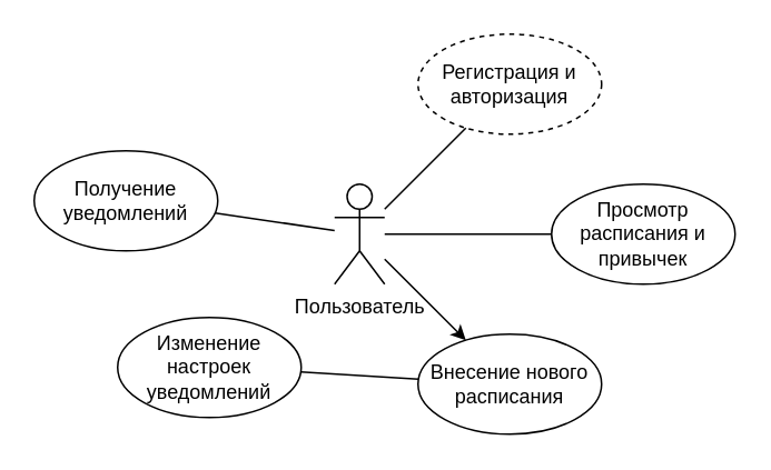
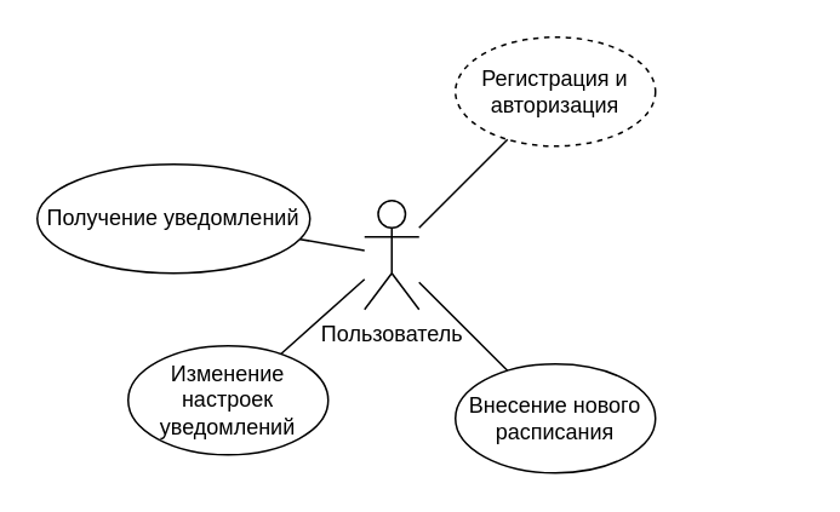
  <mxCell id="0" />
  <mxCell id="1" parent="0" />
  <mxCell id="2" value="Пользователь" style="shape=umlActor;verticalLabelPosition=bottom;verticalAlign=top;html=1;outlineConnect=0;" vertex="1" parent="1"><mxGeometry x="200" y="110" width="30" height="60" as="geometry" /></mxCell>
  <mxCell id="3" value="Регистрация и авторизация" style="ellipse;whiteSpace=wrap;html=1;dashed=1;" vertex="1" parent="1"><mxGeometry x="250" y="20" width="110" height="60" as="geometry" /></mxCell>
  <mxCell id="4" value="" style="endArrow=none;html=1;rounded=0;" edge="1" parent="1" source="2" target="3"><mxGeometry width="50" height="50" relative="1" as="geometry"><mxPoint x="180" y="180" as="sourcePoint" /><mxPoint x="230" y="130" as="targetPoint" /></mxGeometry></mxCell>
- <mxCell id="5" value="Просмотр расписания и привычек" style="ellipse;whiteSpace=wrap;html=1;" vertex="1" parent="1"><mxGeometry x="330" y="110" width="110" height="60" as="geometry" /></mxCell>
- <mxCell id="6" value="" style="endArrow=none;html=1;rounded=0;" edge="1" parent="1" source="2" target="5"><mxGeometry width="50" height="50" relative="1" as="geometry"><mxPoint x="180" y="180" as="sourcePoint" /><mxPoint x="230" y="130" as="targetPoint" /></mxGeometry></mxCell>
  <mxCell id="7" value="Внесение нового расписания" style="ellipse;whiteSpace=wrap;html=1;" vertex="1" parent="1"><mxGeometry x="250" y="200" width="110" height="60" as="geometry" /></mxCell>
- <mxCell id="8" value="" style="endArrow=classic;html=1;rounded=0;" edge="1" parent="1" source="2" target="7"><mxGeometry width="50" height="50" relative="1" as="geometry"><mxPoint x="180" y="180" as="sourcePoint" /><mxPoint x="230" y="130" as="targetPoint" /></mxGeometry></mxCell>
+ <mxCell id="8" value="" style="endArrow=none;html=1;rounded=0;" edge="1" parent="1" source="2" target="7"><mxGeometry width="50" height="50" relative="1" as="geometry"><mxPoint x="180" y="180" as="sourcePoint" /><mxPoint x="230" y="130" as="targetPoint" /></mxGeometry></mxCell>
  <mxCell id="9" value="Изменение настроек уведомлений" style="ellipse;whiteSpace=wrap;html=1;" vertex="1" parent="1"><mxGeometry x="70" y="190" width="110" height="60" as="geometry" /></mxCell>
- <mxCell id="10" value="" style="endArrow=none;html=1;rounded=0;" edge="1" parent="1" source="9" target="7"><mxGeometry width="50" height="50" relative="1" as="geometry"><mxPoint x="180" y="180" as="sourcePoint" /><mxPoint x="230" y="130" as="targetPoint" /></mxGeometry></mxCell>
- <mxCell id="11" value="Получение уведомлений" style="ellipse;whiteSpace=wrap;html=1;" vertex="1" parent="1"><mxGeometry x="20" y="90" width="110" height="60" as="geometry" /></mxCell>
+ <mxCell id="10" value="" style="endArrow=none;html=1;rounded=0;" edge="1" parent="1" source="9" target="2"><mxGeometry width="50" height="50" relative="1" as="geometry"><mxPoint x="180" y="180" as="sourcePoint" /><mxPoint x="230" y="130" as="targetPoint" /></mxGeometry></mxCell>
+ <mxCell id="11" value="Получение уведомлений" style="ellipse;whiteSpace=wrap;html=1;" vertex="1" parent="1"><mxGeometry x="20" y="90" width="150" height="60" as="geometry" /></mxCell>
  <mxCell id="12" value="" style="endArrow=none;html=1;rounded=0;" edge="1" parent="1" source="11" target="2"><mxGeometry width="50" height="50" relative="1" as="geometry"><mxPoint x="170" y="130" as="sourcePoint" /><mxPoint x="198" y="176" as="targetPoint" /></mxGeometry></mxCell>
